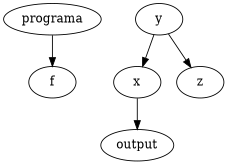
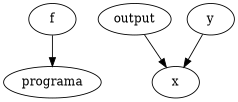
  digraph {
    n1 [label=programa]
    n2 [label=f]
    n3 [label=output]
    n4 [label=x]
    n5 [label=y]
-   n6 [label=z]
-   n1 -> n2
-   n4 -> n3
+   n2 -> n1
+   n3 -> n4
    n5 -> n4
-   n5 -> n6
  }
